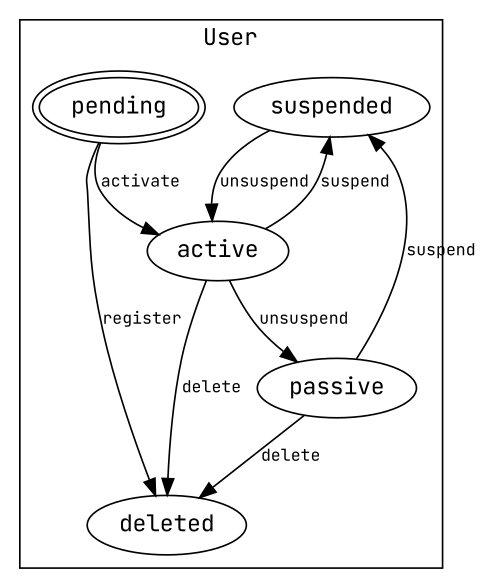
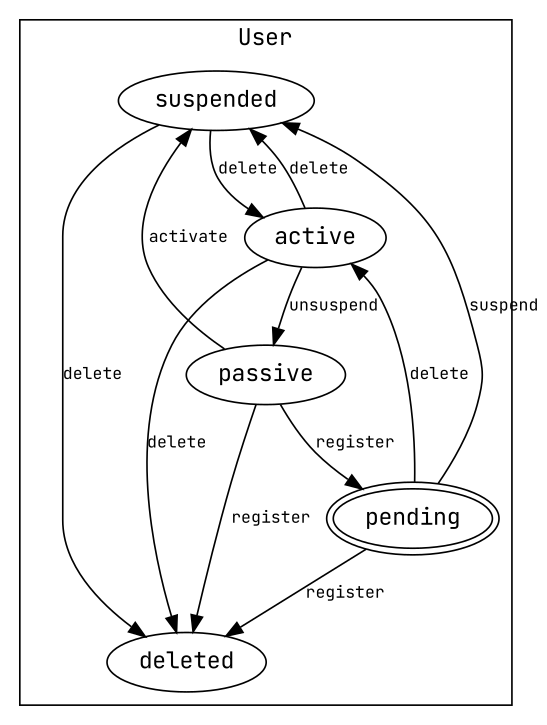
  digraph {
    fontname="JetBrains Mono"
    splines=true
    node [fontname="JetBrains Mono"]
    edge [fontname="JetBrains Mono" fontsize=10]
    n1 [label=suspended]
    n2 [label=deleted]
    n3 [label=active]
    n4 [label=pending peripheries=2]
    n5 [label=passive]
    subgraph cluster_1 {
      label=User
      n1
      n2
      n3
      n4
      n5
    }
-   n1 -> n3 [label=unsuspend]
-   n3 -> n1 [label=suspend]
+   n1 -> n2 [label=delete]
+   n1 -> n3 [label=delete]
+   n3 -> n1 [label=delete]
    n3 -> n2 [label=delete]
    n3 -> n5 [label=unsuspend]
+   n4 -> n1 [label=suspend]
    n4 -> n2 [label=register]
-   n4 -> n3 [label=activate]
-   n5 -> n1 [label=suspend]
-   n5 -> n2 [label=delete]
+   n4 -> n3 [label=delete]
+   n5 -> n1 [label=activate]
+   n5 -> n2 [label=register]
+   n5 -> n4 [label=register]
  }
